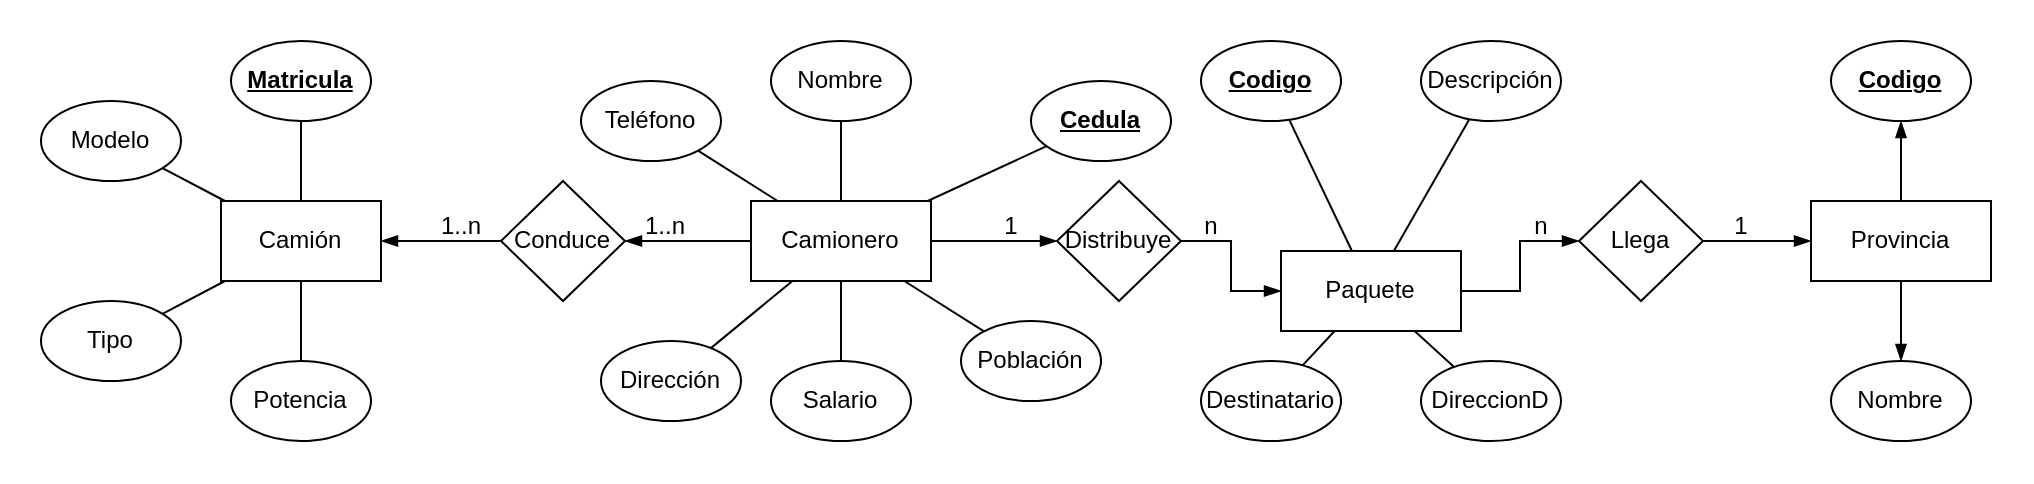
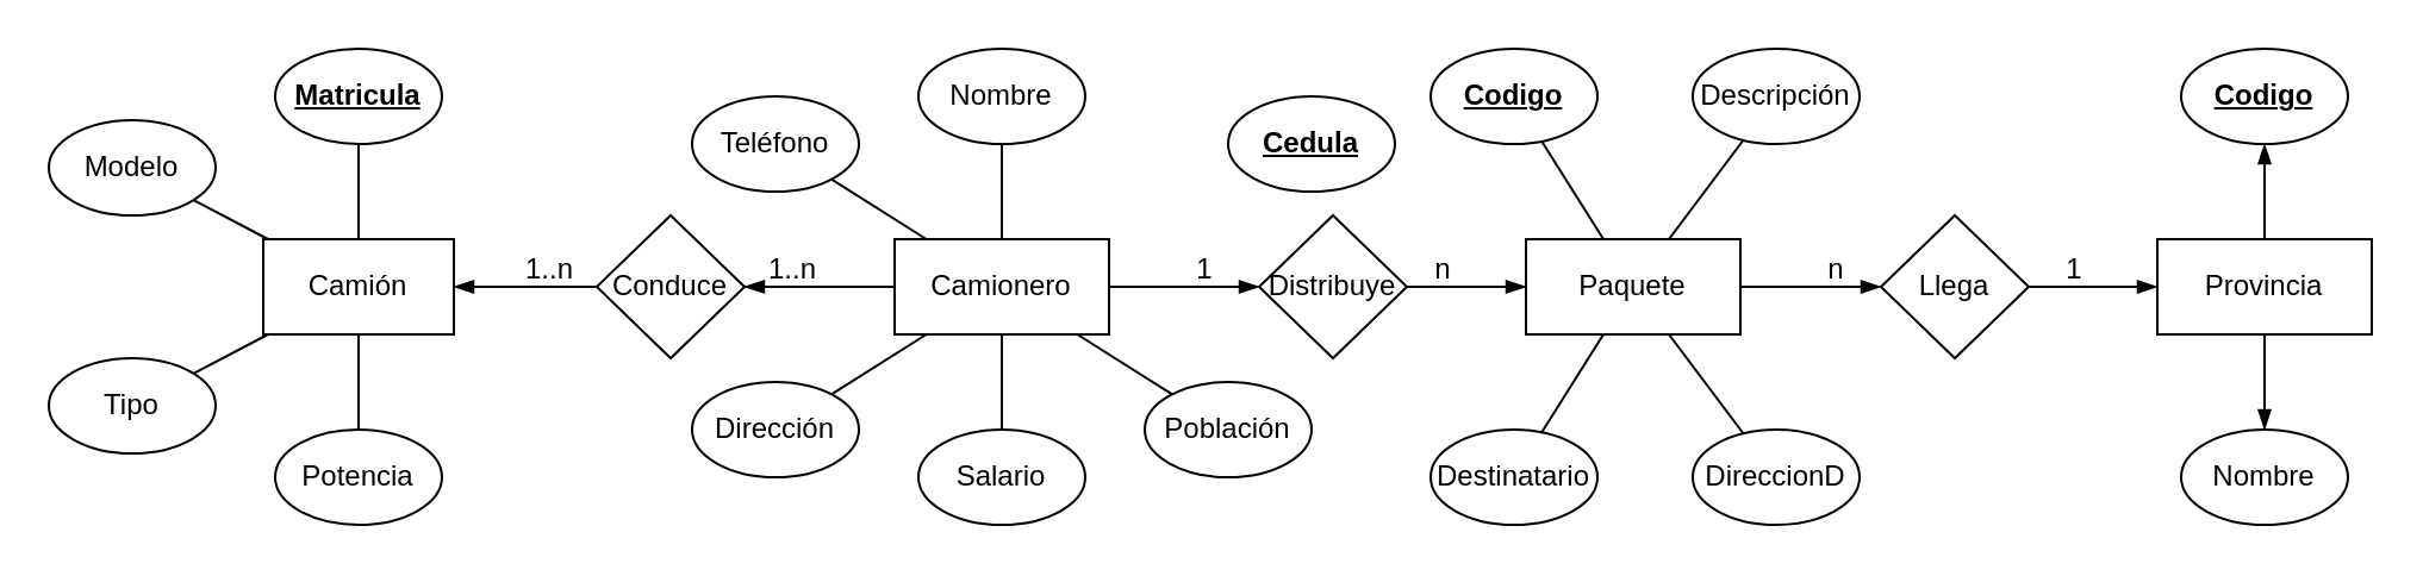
  <mxCell id="0" />
  <mxCell id="1" parent="0" />
  <mxCell id="2" style="rounded=0;orthogonalLoop=1;jettySize=auto;html=1;endArrow=none;startFill=0;" edge="1" parent="1" source="6"><mxGeometry relative="1" as="geometry"><mxPoint x="150" y="50" as="targetPoint" /></mxGeometry></mxCell>
  <mxCell id="3" style="rounded=0;orthogonalLoop=1;jettySize=auto;html=1;endArrow=none;startFill=0;" edge="1" parent="1" source="6" target="32"><mxGeometry relative="1" as="geometry"><mxPoint x="84.929" y="66.441" as="targetPoint" /></mxGeometry></mxCell>
  <mxCell id="4" style="rounded=0;orthogonalLoop=1;jettySize=auto;html=1;endArrow=none;startFill=0;" edge="1" parent="1" source="6" target="33"><mxGeometry relative="1" as="geometry"><mxPoint x="47.687" y="142.85" as="targetPoint" /></mxGeometry></mxCell>
  <mxCell id="5" style="rounded=0;orthogonalLoop=1;jettySize=auto;html=1;endArrow=none;startFill=0;" edge="1" parent="1" source="6"><mxGeometry relative="1" as="geometry"><mxPoint x="150" y="190" as="targetPoint" /></mxGeometry></mxCell>
  <mxCell id="6" value="Camión" style="rounded=0;whiteSpace=wrap;html=1;" vertex="1" parent="1"><mxGeometry x="110" y="100" width="80" height="40" as="geometry" /></mxCell>
  <mxCell id="7" style="edgeStyle=orthogonalEdgeStyle;rounded=0;orthogonalLoop=1;jettySize=auto;html=1;endArrow=blockThin;endFill=1;" edge="1" parent="1" source="15" target="22"><mxGeometry relative="1" as="geometry" /></mxCell>
  <mxCell id="8" style="rounded=0;orthogonalLoop=1;jettySize=auto;html=1;endArrow=none;startFill=0;" edge="1" parent="1" source="15" target="29"><mxGeometry relative="1" as="geometry" /></mxCell>
  <mxCell id="9" style="rounded=0;orthogonalLoop=1;jettySize=auto;html=1;endArrow=none;startFill=0;" edge="1" parent="1" source="15" target="27"><mxGeometry relative="1" as="geometry" /></mxCell>
- <mxCell id="10" style="rounded=0;orthogonalLoop=1;jettySize=auto;html=1;endArrow=none;startFill=0;" edge="1" parent="1" source="15" target="25"><mxGeometry relative="1" as="geometry" /></mxCell>
  <mxCell id="11" style="rounded=0;orthogonalLoop=1;jettySize=auto;html=1;endArrow=none;startFill=0;" edge="1" parent="1" source="15" target="26"><mxGeometry relative="1" as="geometry" /></mxCell>
  <mxCell id="12" style="rounded=0;orthogonalLoop=1;jettySize=auto;html=1;endArrow=none;startFill=0;" edge="1" parent="1" source="15" target="30"><mxGeometry relative="1" as="geometry" /></mxCell>
  <mxCell id="13" style="rounded=0;orthogonalLoop=1;jettySize=auto;html=1;endArrow=none;startFill=0;" edge="1" parent="1" source="15" target="28"><mxGeometry relative="1" as="geometry" /></mxCell>
  <mxCell id="14" style="edgeStyle=orthogonalEdgeStyle;rounded=0;orthogonalLoop=1;jettySize=auto;html=1;endArrow=blockThin;endFill=1;" edge="1" parent="1" source="15" target="36"><mxGeometry relative="1" as="geometry" /></mxCell>
  <mxCell id="15" value="Camionero" style="rounded=0;whiteSpace=wrap;html=1;" vertex="1" parent="1"><mxGeometry x="375" y="100" width="90" height="40" as="geometry" /></mxCell>
  <mxCell id="16" style="edgeStyle=orthogonalEdgeStyle;rounded=0;orthogonalLoop=1;jettySize=auto;html=1;endArrow=blockThin;endFill=1;" edge="1" parent="1" source="17" target="48"><mxGeometry relative="1" as="geometry" /></mxCell>
- <mxCell id="17" value="Paquete" style="rounded=0;whiteSpace=wrap;html=1;" vertex="1" parent="1"><mxGeometry x="640" y="125" width="90" height="40" as="geometry" /></mxCell>
+ <mxCell id="17" value="Paquete" style="rounded=0;whiteSpace=wrap;html=1;" vertex="1" parent="1"><mxGeometry x="640" y="100" width="90" height="40" as="geometry" /></mxCell>
  <mxCell id="18" style="edgeStyle=orthogonalEdgeStyle;rounded=0;orthogonalLoop=1;jettySize=auto;html=1;endArrow=blockThin;endFill=1;" edge="1" parent="1" source="20" target="51"><mxGeometry relative="1" as="geometry" /></mxCell>
  <mxCell id="19" style="edgeStyle=orthogonalEdgeStyle;rounded=0;orthogonalLoop=1;jettySize=auto;html=1;entryX=0.5;entryY=0;entryDx=0;entryDy=0;endArrow=blockThin;endFill=1;" edge="1" parent="1" source="20" target="52"><mxGeometry relative="1" as="geometry" /></mxCell>
  <mxCell id="20" value="Provincia" style="rounded=0;whiteSpace=wrap;html=1;" vertex="1" parent="1"><mxGeometry x="905" y="100" width="90" height="40" as="geometry" /></mxCell>
  <mxCell id="21" style="edgeStyle=orthogonalEdgeStyle;rounded=0;orthogonalLoop=1;jettySize=auto;html=1;endArrow=blockThin;endFill=1;" edge="1" parent="1" source="22" target="6"><mxGeometry relative="1" as="geometry" /></mxCell>
  <mxCell id="22" value="Conduce" style="rhombus;whiteSpace=wrap;html=1;" vertex="1" parent="1"><mxGeometry x="250" y="90" width="62" height="60" as="geometry" /></mxCell>
  <mxCell id="23" value="1..n" style="text;html=1;align=center;verticalAlign=middle;resizable=0;points=[];autosize=1;strokeColor=none;fillColor=none;" vertex="1" parent="1"><mxGeometry x="312" y="98" width="40" height="30" as="geometry" /></mxCell>
  <mxCell id="24" value="1..n" style="text;html=1;align=center;verticalAlign=middle;resizable=0;points=[];autosize=1;strokeColor=none;fillColor=none;" vertex="1" parent="1"><mxGeometry x="210" y="98" width="40" height="30" as="geometry" /></mxCell>
  <mxCell id="25" value="&lt;b&gt;Cedula&lt;/b&gt;" style="ellipse;whiteSpace=wrap;html=1;fontStyle=4" vertex="1" parent="1"><mxGeometry x="515" y="40" width="70" height="40" as="geometry" /></mxCell>
  <mxCell id="26" value="Población" style="ellipse;whiteSpace=wrap;html=1;" vertex="1" parent="1"><mxGeometry x="480" y="160" width="70" height="40" as="geometry" /></mxCell>
  <mxCell id="27" value="Teléfono" style="ellipse;whiteSpace=wrap;html=1;" vertex="1" parent="1"><mxGeometry x="290" y="40" width="70" height="40" as="geometry" /></mxCell>
- <mxCell id="28" value="Dirección" style="ellipse;whiteSpace=wrap;html=1;" vertex="1" parent="1"><mxGeometry x="300" y="170" width="70" height="40" as="geometry" /></mxCell>
+ <mxCell id="28" value="Dirección" style="ellipse;whiteSpace=wrap;html=1;" vertex="1" parent="1"><mxGeometry x="290" y="160" width="70" height="40" as="geometry" /></mxCell>
  <mxCell id="29" value="Nombre" style="ellipse;whiteSpace=wrap;html=1;" vertex="1" parent="1"><mxGeometry x="385" y="20" width="70" height="40" as="geometry" /></mxCell>
  <mxCell id="30" value="Salario" style="ellipse;whiteSpace=wrap;html=1;" vertex="1" parent="1"><mxGeometry x="385" y="180" width="70" height="40" as="geometry" /></mxCell>
  <mxCell id="31" value="Matricula" style="ellipse;whiteSpace=wrap;html=1;fontStyle=5" vertex="1" parent="1"><mxGeometry x="115" y="20" width="70" height="40" as="geometry" /></mxCell>
  <mxCell id="32" value="Modelo" style="ellipse;whiteSpace=wrap;html=1;" vertex="1" parent="1"><mxGeometry x="20" y="50" width="70" height="40" as="geometry" /></mxCell>
  <mxCell id="33" value="Tipo" style="ellipse;whiteSpace=wrap;html=1;" vertex="1" parent="1"><mxGeometry x="20" y="150" width="70" height="40" as="geometry" /></mxCell>
  <mxCell id="34" value="Potencia" style="ellipse;whiteSpace=wrap;html=1;" vertex="1" parent="1"><mxGeometry x="115" y="180" width="70" height="40" as="geometry" /></mxCell>
  <mxCell id="35" style="edgeStyle=orthogonalEdgeStyle;rounded=0;orthogonalLoop=1;jettySize=auto;html=1;endArrow=blockThin;endFill=1;" edge="1" parent="1" source="36" target="17"><mxGeometry relative="1" as="geometry" /></mxCell>
  <mxCell id="36" value="Distribuye" style="rhombus;whiteSpace=wrap;html=1;" vertex="1" parent="1"><mxGeometry x="528" y="90" width="62" height="60" as="geometry" /></mxCell>
  <mxCell id="37" value="1" style="text;html=1;align=center;verticalAlign=middle;resizable=0;points=[];autosize=1;strokeColor=none;fillColor=none;" vertex="1" parent="1"><mxGeometry x="490" y="98" width="30" height="30" as="geometry" /></mxCell>
  <mxCell id="38" value="n" style="text;html=1;align=center;verticalAlign=middle;resizable=0;points=[];autosize=1;strokeColor=none;fillColor=none;" vertex="1" parent="1"><mxGeometry x="590" y="98" width="30" height="30" as="geometry" /></mxCell>
  <mxCell id="39" style="rounded=0;orthogonalLoop=1;jettySize=auto;html=1;endArrow=none;startFill=0;" edge="1" parent="1" source="40" target="17"><mxGeometry relative="1" as="geometry" /></mxCell>
  <mxCell id="40" value="Codigo" style="ellipse;whiteSpace=wrap;html=1;fontStyle=5" vertex="1" parent="1"><mxGeometry x="600" y="20" width="70" height="40" as="geometry" /></mxCell>
  <mxCell id="41" style="rounded=0;orthogonalLoop=1;jettySize=auto;html=1;endArrow=none;startFill=0;" edge="1" parent="1" source="42" target="17"><mxGeometry relative="1" as="geometry" /></mxCell>
  <mxCell id="42" value="DireccionD" style="ellipse;whiteSpace=wrap;html=1;" vertex="1" parent="1"><mxGeometry x="710" y="180" width="70" height="40" as="geometry" /></mxCell>
  <mxCell id="43" style="rounded=0;orthogonalLoop=1;jettySize=auto;html=1;endArrow=none;startFill=0;" edge="1" parent="1" source="44" target="17"><mxGeometry relative="1" as="geometry" /></mxCell>
  <mxCell id="44" value="Destinatario" style="ellipse;whiteSpace=wrap;html=1;" vertex="1" parent="1"><mxGeometry x="600" y="180" width="70" height="40" as="geometry" /></mxCell>
  <mxCell id="45" style="rounded=0;orthogonalLoop=1;jettySize=auto;html=1;endArrow=none;startFill=0;" edge="1" parent="1" source="46" target="17"><mxGeometry relative="1" as="geometry" /></mxCell>
  <mxCell id="46" value="Descripción" style="ellipse;whiteSpace=wrap;html=1;" vertex="1" parent="1"><mxGeometry x="710" y="20" width="70" height="40" as="geometry" /></mxCell>
  <mxCell id="47" style="edgeStyle=orthogonalEdgeStyle;rounded=0;orthogonalLoop=1;jettySize=auto;html=1;endArrow=blockThin;endFill=1;" edge="1" parent="1" source="48" target="20"><mxGeometry relative="1" as="geometry" /></mxCell>
  <mxCell id="48" value="Llega" style="rhombus;whiteSpace=wrap;html=1;" vertex="1" parent="1"><mxGeometry x="789" y="90" width="62" height="60" as="geometry" /></mxCell>
  <mxCell id="49" value="n" style="text;html=1;align=center;verticalAlign=middle;resizable=0;points=[];autosize=1;strokeColor=none;fillColor=none;" vertex="1" parent="1"><mxGeometry x="755" y="98" width="30" height="30" as="geometry" /></mxCell>
  <mxCell id="50" value="1" style="text;html=1;align=center;verticalAlign=middle;resizable=0;points=[];autosize=1;strokeColor=none;fillColor=none;" vertex="1" parent="1"><mxGeometry x="855" y="98" width="30" height="30" as="geometry" /></mxCell>
  <mxCell id="51" value="Codigo" style="ellipse;whiteSpace=wrap;html=1;fontStyle=5" vertex="1" parent="1"><mxGeometry x="915" y="20" width="70" height="40" as="geometry" /></mxCell>
  <mxCell id="52" value="Nombre" style="ellipse;whiteSpace=wrap;html=1;" vertex="1" parent="1"><mxGeometry x="915" y="180" width="70" height="40" as="geometry" /></mxCell>
